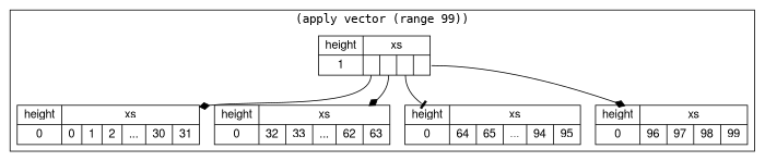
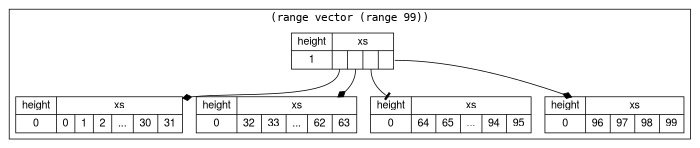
  digraph {
    rankdir=TD
    node [fontname="Helvetica,Arial,sans-serif" shape=record]
    edge [fontname="Helvetica,Arial,sans-serif" arrowhead=diamond]
    n1 [label="{{height}|{1}}|{{xs}|{<f0>|<f1>|<f2>|<f3>}}"]
    n2 [label="{{height}|{0}}|{{xs}|{0|1|2|...|30|31}}"]
    n3 [label="{{height}|{0}}|{{xs}|{32|33|...|62|63}}"]
    n4 [label="{{height}|{0}}|{{xs}|{64|65|...|94|95}}"]
    n5 [label="{{height}|{0}}|{{xs}|{96|97|98|99}}"]
    subgraph cluster_1 {
      fontname=monospace
-     label="(apply vector (range 99))"
+     label="(range vector (range 99))"
      n1
      n2
      n3
      n4
      n5
    }
    n1 -> n2 [tailport=f0]
    n1 -> n3 [tailport=f1]
    n1 -> n4 [tailport=f2 arrowhead=tee]
    n1 -> n5 [tailport=f3]
  }
